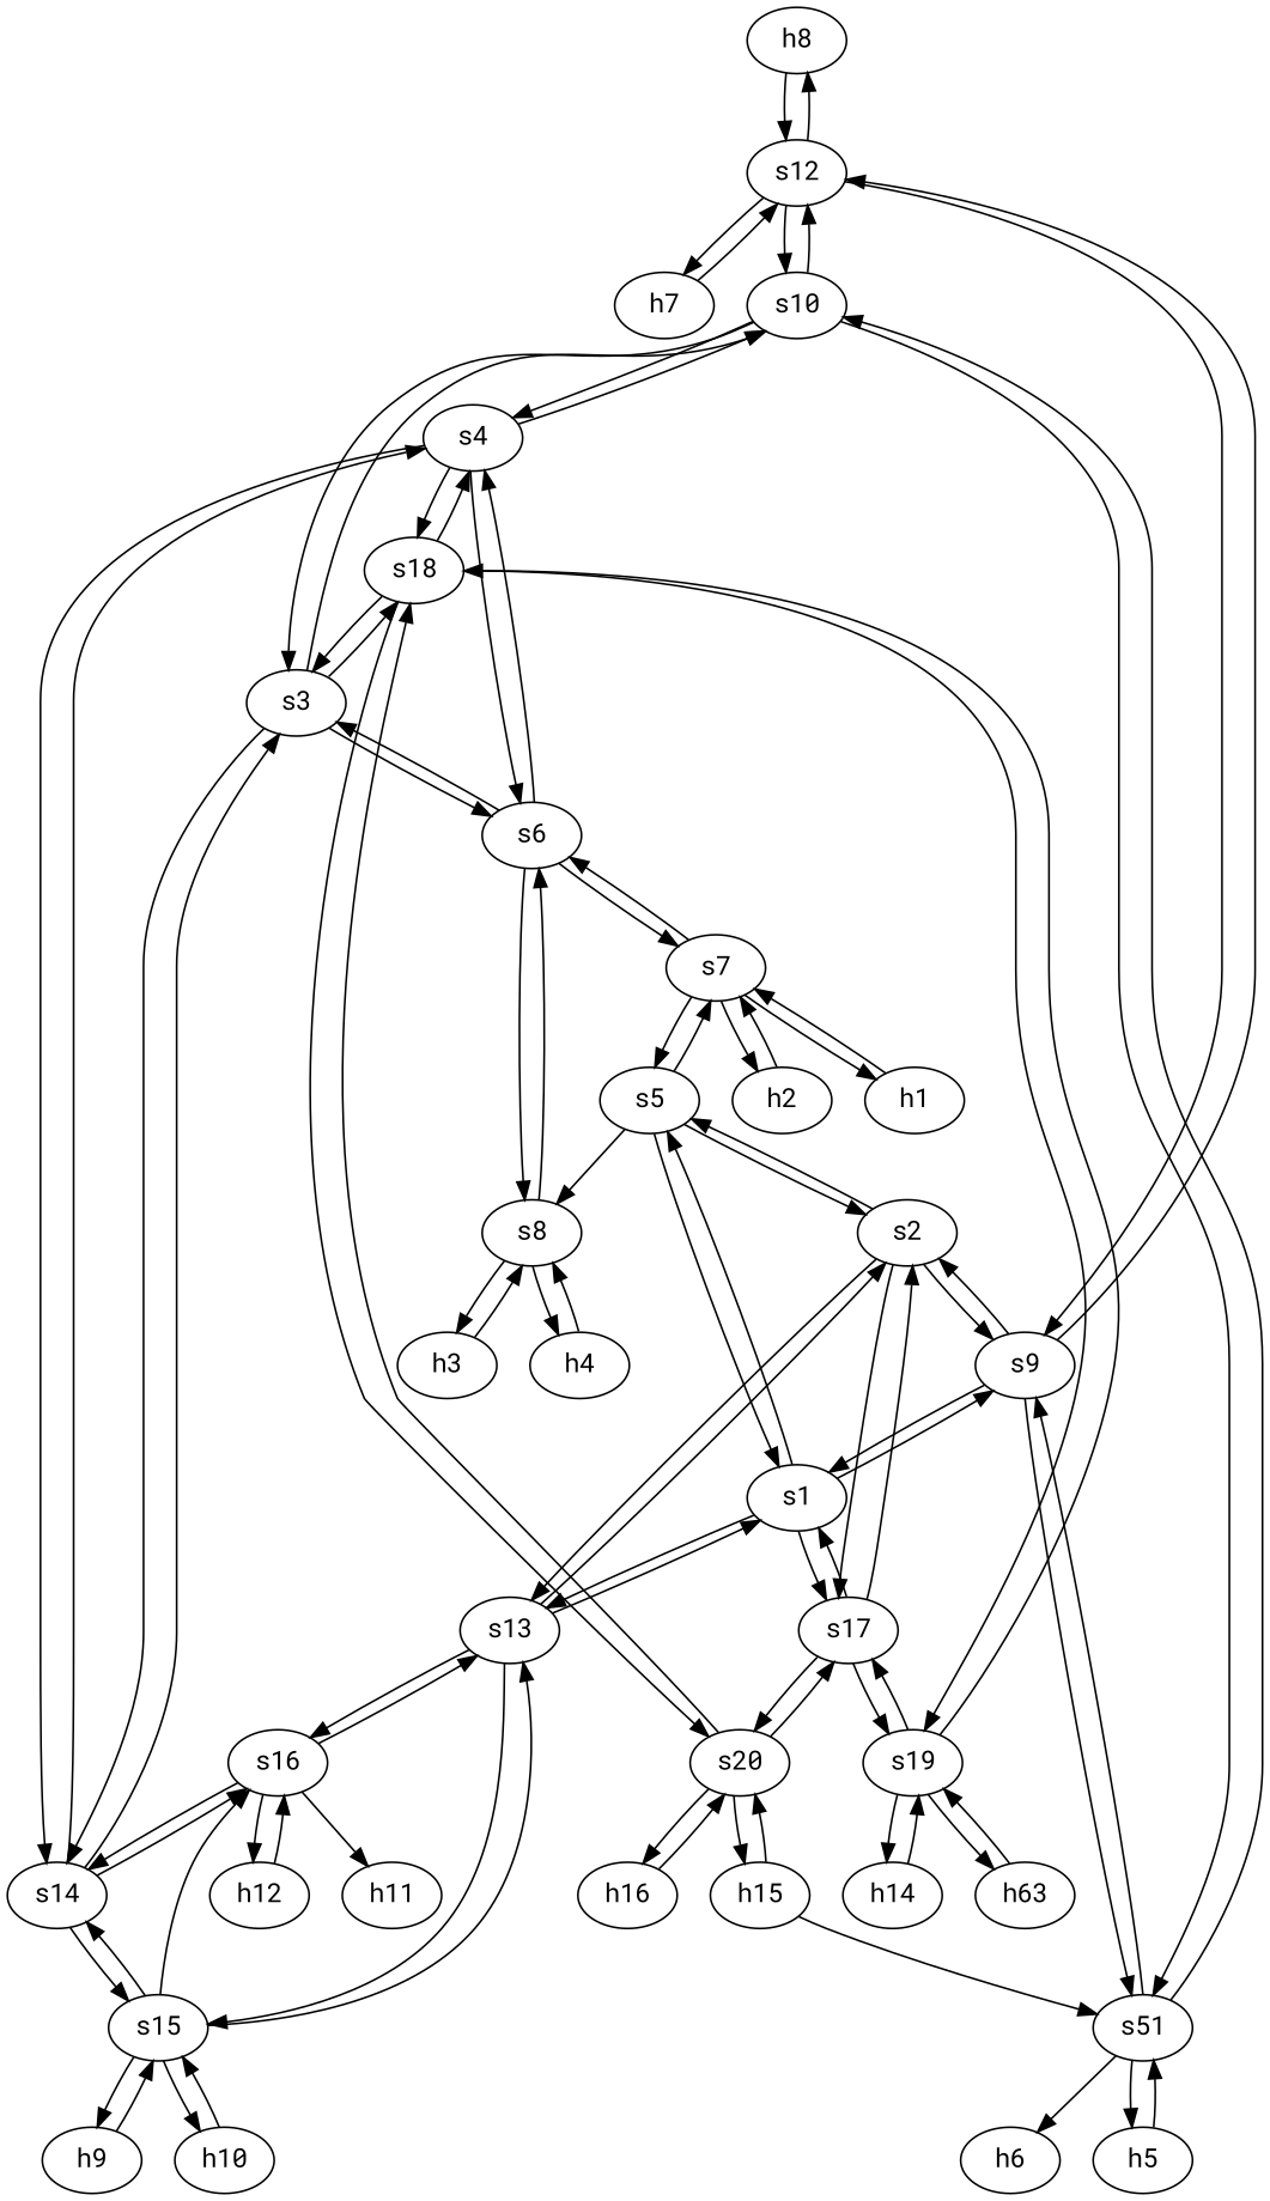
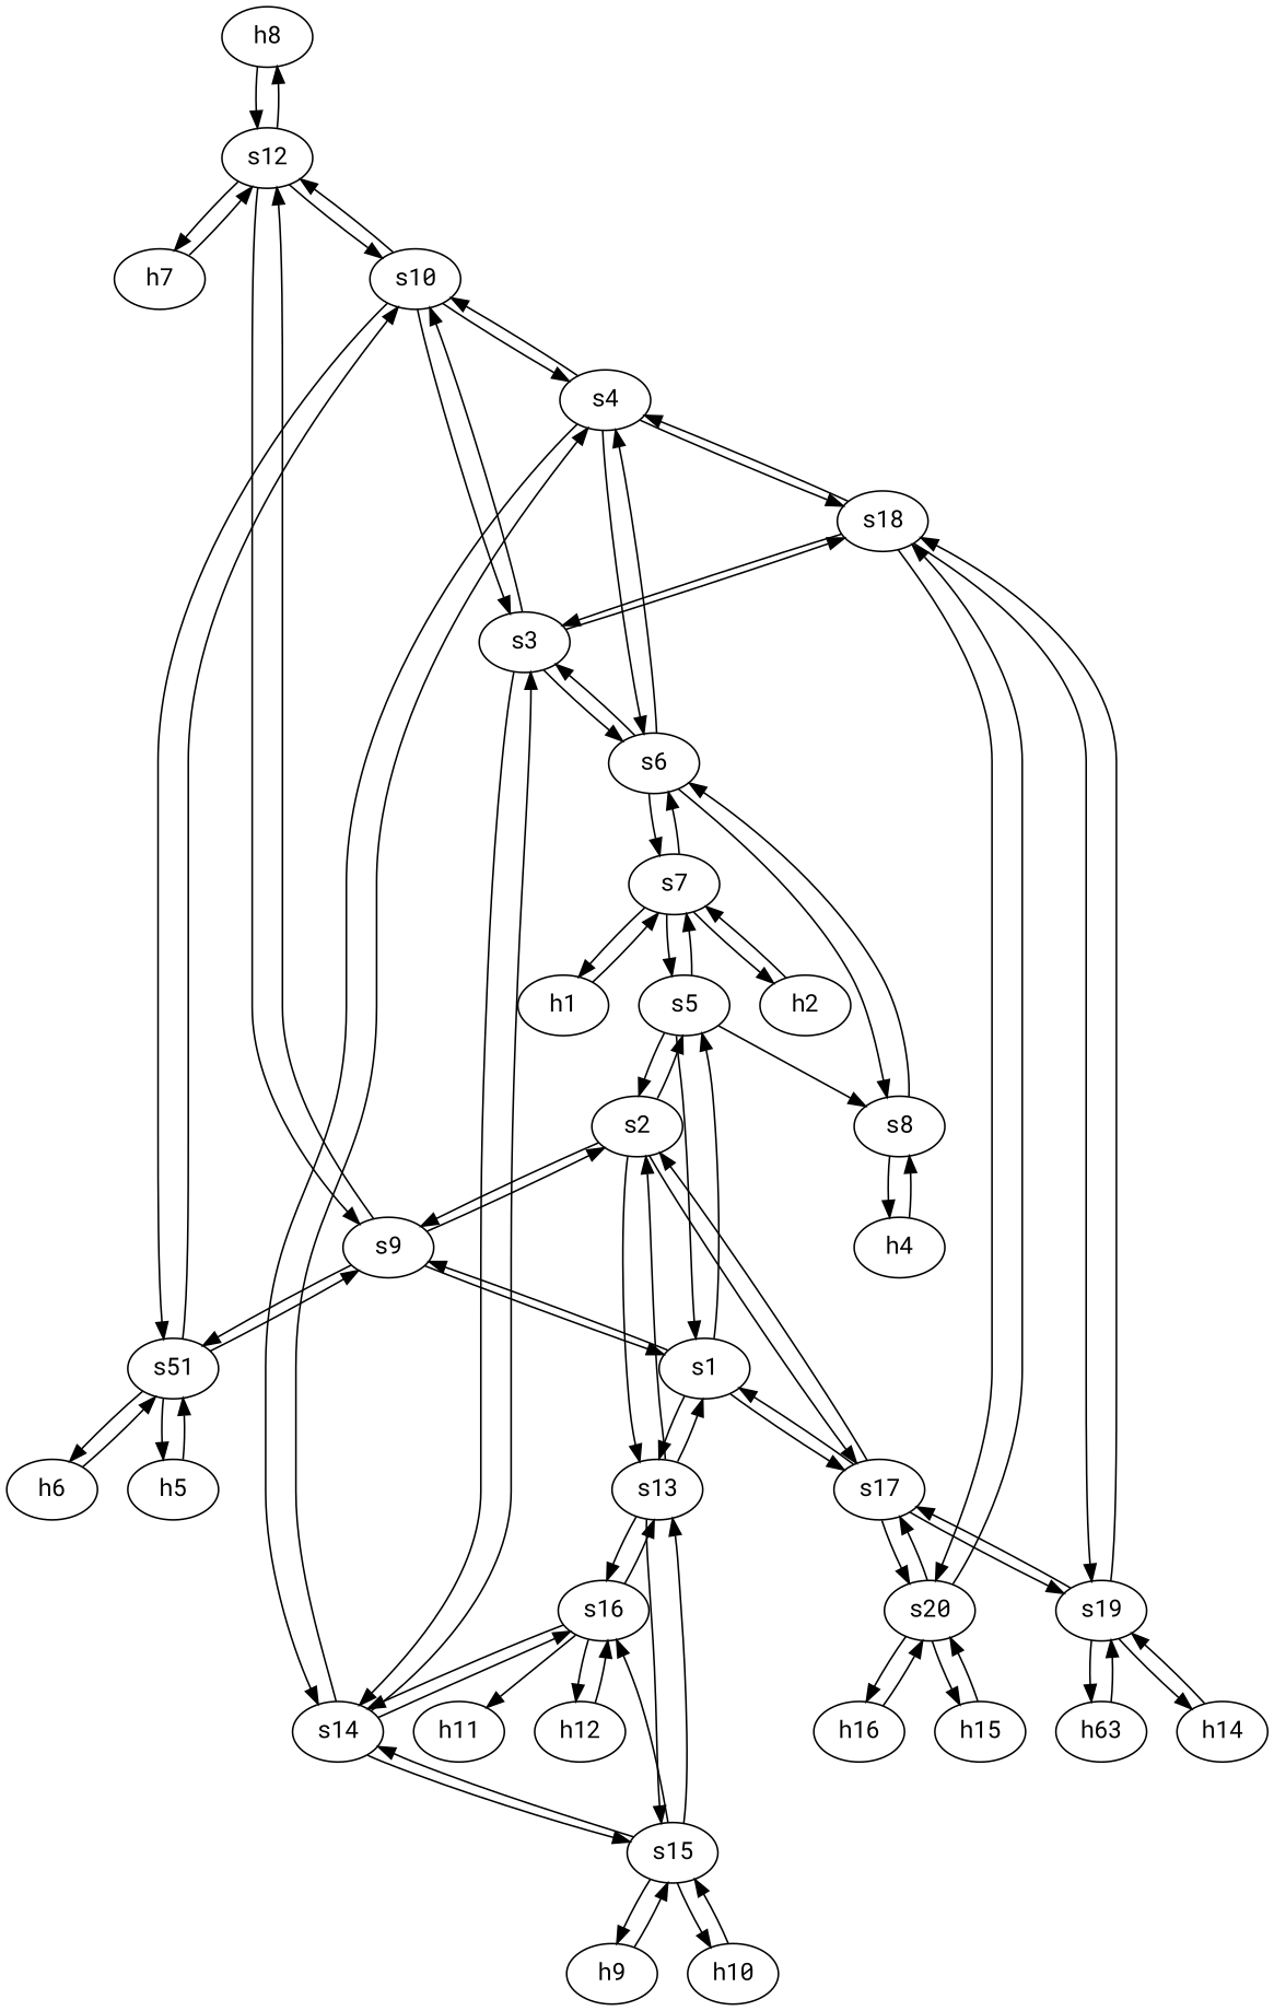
  strict digraph {
    fontname="Roboto Mono"
    node [fontname="Roboto Mono" type=switch]
    edge [capacity="1Gbps" cost=1 dst_port=0 fontname="Roboto Mono" src_port=0]
    h8 [ip="111.0.0.8" mac="0:0:0:0:0:8" type=host]
    s12 [level="edge"]
    h7 [ip="111.0.0.7" mac="0:0:0:0:0:7" type=host]
    s9 [level=aggregation]
    s10 [level=aggregation]
    n6 [label=s51 level="edge"]
    s2 [level=core]
    s1 [level=core]
    s3 [level=core]
    s4 [level=core]
    h9 [ip="111.0.0.9" mac="0:0:0:0:0:9" type=host]
    s15 [level="edge"]
    s14 [level=aggregation]
    s13 [level=aggregation]
    h10 [ip="111.0.0.10" mac="0:0:0:0:0:a" type=host]
    s16 [level="edge"]
    h2 [ip="111.0.0.2" mac="0:0:0:0:0:2" type=host]
    s7 [level="edge"]
    h1 [ip="111.0.0.1" mac="0:0:0:0:0:1" type=host]
    s6 [level=aggregation]
    s5 [level=aggregation]
    s8 [level="edge"]
-   h3 [ip="111.0.0.3" mac="0:0:0:0:0:3" type=host]
    h4 [ip="111.0.0.4" mac="0:0:0:0:0:4" type=host]
    h6 [ip="111.0.0.6" mac="0:0:0:0:0:6" type=host]
    h5 [ip="111.0.0.5" mac="0:0:0:0:0:5" type=host]
    s17 [level=aggregation]
    s19 [level="edge"]
    s20 [level="edge"]
    s18 [level=aggregation]
    n31 [ip="111.0.0.13" label=h63 mac="0:0:0:0:0:d" type=host]
    h14 [ip="111.0.0.14" mac="0:0:0:0:0:e" type=host]
    h15 [ip="111.0.0.15" mac="0:0:0:0:0:f" type=host]
    h16 [ip="111.0.0.16" mac="0:0:0:0:0:10" type=host]
    h11 [ip="111.0.0.11" mac="0:0:0:0:0:b" type=host]
    h12 [ip="111.0.0.12" mac="0:0:0:0:0:c" type=host]
    h8 -> s12 [dst_port=3]
    s12 -> h8 [src_port=3]
    s12 -> h7 [src_port=2]
    s12 -> s9 [dst_port=3]
    s12 -> s10 [dst_port=3 src_port=1]
    h7 -> s12 [dst_port=2]
    s9 -> s12 [src_port=3]
    s9 -> n6 [src_port=2]
    s9 -> s2 [dst_port=1 src_port=1]
    s9 -> s1 [dst_port=1]
    s10 -> s12 [dst_port=1 src_port=3]
    s10 -> n6 [dst_port=1 src_port=2]
    s10 -> s3 [dst_port=1]
    s10 -> s4 [dst_port=1 src_port=1]
    n6 -> s9 [dst_port=2]
    n6 -> s10 [dst_port=2 src_port=1]
    n6 -> h6 [src_port=3]
    n6 -> h5 [src_port=2]
    s2 -> s9 [dst_port=1 src_port=1]
    s2 -> s13 [dst_port=1 src_port=2]
    s2 -> s5 [dst_port=1]
    s2 -> s17 [dst_port=1 src_port=3]
    s1 -> s9 [src_port=1]
    s1 -> s13 [src_port=2]
    s1 -> s5
    s1 -> s17 [src_port=3]
    s3 -> s10 [src_port=1]
    s3 -> s14 [src_port=2]
    s3 -> s6
    s3 -> s18 [src_port=3]
    s4 -> s10 [dst_port=1 src_port=1]
    s4 -> s14 [dst_port=1 src_port=2]
    s4 -> s6 [dst_port=1]
    s4 -> s18 [dst_port=1 src_port=3]
    h9 -> s15 [dst_port=2]
    s15 -> h9 [src_port=2]
    s15 -> s14 [dst_port=2 src_port=1]
    s15 -> s13 [dst_port=2]
    s15 -> h10 [src_port=3]
    s15 -> s16 [dst_port=2]
    s14 -> s3 [dst_port=2]
    s14 -> s4 [dst_port=2 src_port=1]
    s14 -> s15 [dst_port=1 src_port=2]
    s14 -> s16 [dst_port=1 src_port=3]
    s13 -> s2 [dst_port=2 src_port=1]
    s13 -> s1 [dst_port=2]
    s13 -> s15 [src_port=2]
    s13 -> s16 [src_port=3]
    h10 -> s15 [dst_port=3]
    s16 -> s14 [dst_port=3 src_port=1]
    s16 -> s13 [dst_port=3]
    s16 -> h11 [src_port=2]
    s16 -> h12 [src_port=3]
    h2 -> s7 [dst_port=3]
    s7 -> h2 [src_port=3]
    s7 -> h1 [src_port=2]
    s7 -> s6 [dst_port=2 src_port=1]
    s7 -> s5 [dst_port=2]
    h1 -> s7 [dst_port=2]
    s6 -> s3
    s6 -> s4 [src_port=1]
    s6 -> s7 [dst_port=1 src_port=2]
    s6 -> s8 [dst_port=1 src_port=3]
    s5 -> s2 [src_port=1]
    s5 -> s1
    s5 -> s7 [src_port=2]
    s5 -> s8 [src_port=3]
    s8 -> s6 [dst_port=3 src_port=1]
-   s8 -> h3 [src_port=2]
    s8 -> h4 [src_port=3]
-   h3 -> s8 [dst_port=2]
    h4 -> s8 [dst_port=3]
-   h15 -> n6 [dst_port=3]
+   h6 -> n6 [dst_port=3]
    h5 -> n6 [dst_port=2]
    s17 -> s2 [dst_port=3 src_port=1]
    s17 -> s1 [dst_port=3]
    s17 -> s19 [src_port=2]
    s17 -> s20 [src_port=3]
    s19 -> s17 [dst_port=2]
    s19 -> s18 [dst_port=2 src_port=1]
    s19 -> n31 [src_port=2]
    s19 -> h14 [src_port=3]
    s20 -> s17 [dst_port=3]
    s20 -> s18 [dst_port=3 src_port=1]
    s20 -> h15 [src_port=2]
    s20 -> h16 [src_port=3]
    s18 -> s3 [dst_port=3]
    s18 -> s4 [dst_port=3 src_port=1]
    s18 -> s19 [dst_port=1 src_port=2]
    s18 -> s20 [dst_port=1 src_port=3]
    n31 -> s19 [dst_port=2]
    h14 -> s19 [dst_port=3]
    h15 -> s20 [dst_port=2]
    h16 -> s20 [dst_port=3]
    h12 -> s16 [dst_port=3]
  }
